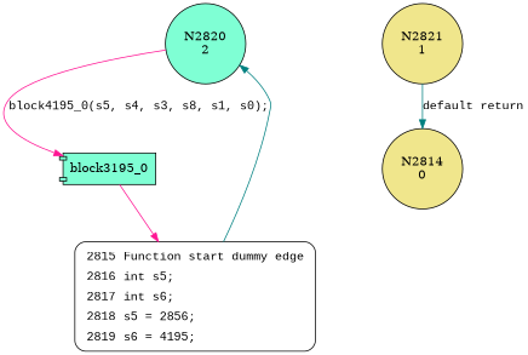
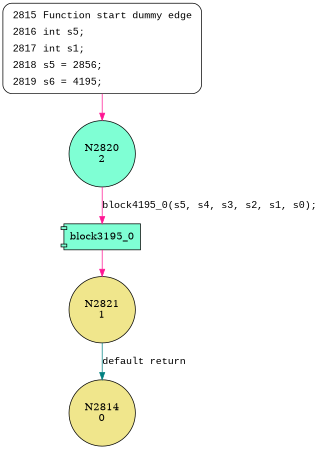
  digraph {
    node [fillcolor=aquamarine shape=circle style=filled]
    edge [color=deeppink fontname="Courier New"]
    n1 [label="N2820\n2"]
    n2 [label=block3195_0 shape=component]
    n3 [fillcolor=khaki label="N2821\n1"]
    n4 [fillcolor=khaki label="N2814\n0"]
-   n5 [fillcolor=white fontname="Courier New" label=<<table border="0" cellborder="0" cellpadding="3" bgcolor="white"><tr><td align="right">2815</td><td align="left">Function start dummy edge</td></tr><tr><td align="right">2816</td><td align="left">int s5;</td></tr><tr><td align="right">2817</td><td align="left">int s6;</td></tr><tr><td align="right">2818</td><td align="left">s5 = 2856;</td></tr><tr><td align="right">2819</td><td align="left">s6 = 4195;</td></tr></table>> penwidth=1 shape=Mrecord style="filled,bold"]
-   n1 -> n2 [label="block4195_0(s5, s4, s3, s8, s1, s0);"]
-   n2 -> n5
+   n5 [fillcolor=white fontname="Courier New" label=<<table border="0" cellborder="0" cellpadding="3" bgcolor="white"><tr><td align="right">2815</td><td align="left">Function start dummy edge</td></tr><tr><td align="right">2816</td><td align="left">int s5;</td></tr><tr><td align="right">2817</td><td align="left">int s1;</td></tr><tr><td align="right">2818</td><td align="left">s5 = 2856;</td></tr><tr><td align="right">2819</td><td align="left">s6 = 4195;</td></tr></table>> penwidth=1 shape=Mrecord style="filled,bold"]
+   n1 -> n2 [label="block4195_0(s5, s4, s3, s2, s1, s0);"]
+   n2 -> n3
    n3 -> n4 [color=teal label="default return"]
-   n5 -> n1 [color=teal fontname=""]
+   n5 -> n1 [fontname=""]
  }
